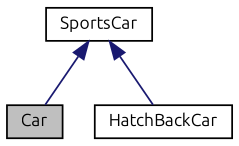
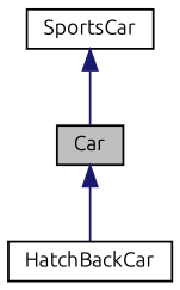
  digraph {
    fontname=Ubuntu
    node [color=black fillcolor=white fontname=Ubuntu fontsize=10 shape=record style=filled]
    edge [color=midnightblue dir=back fontname=Ubuntu fontsize=10 labelfontname=Helvetica labelfontsize=10 style=solid]
    n1 [fillcolor=grey75 fontcolor=black height=0.2 label=Car width=0.4]
    n2 [height=0.2 label=HatchBackCar width=0.4]
    n3 [height=0.2 label=SportsCar width=0.4]
-   n3 -> n2
+   n1 -> n2
    n3 -> n1
  }
